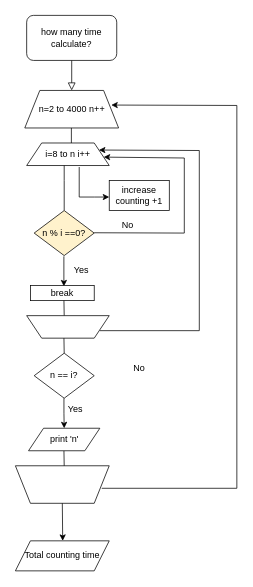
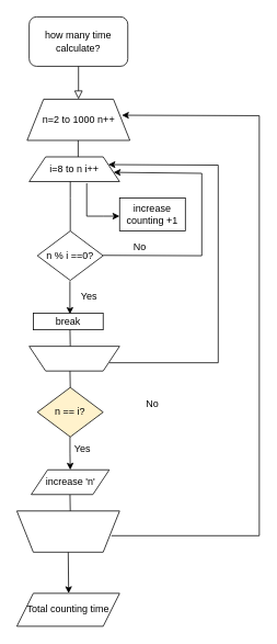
  <mxCell id="0" />
  <mxCell id="1" parent="0" />
  <mxCell id="2" value="" style="rounded=0;html=1;jettySize=auto;orthogonalLoop=1;fontSize=11;endArrow=block;endFill=0;endSize=8;strokeWidth=1;shadow=0;labelBackgroundColor=none;edgeStyle=orthogonalEdgeStyle;" parent="1" edge="1"><mxGeometry relative="1" as="geometry"><mxPoint x="95" y="70" as="sourcePoint" /><mxPoint x="95" y="120" as="targetPoint" /></mxGeometry></mxCell>
  <mxCell id="3" value="how many time calculate?" style="rounded=1;whiteSpace=wrap;html=1;" parent="1" vertex="1"><mxGeometry x="35" y="20" width="120" height="60" as="geometry" /></mxCell>
- <mxCell id="4" value="n=2 to 4000 n++" style="shape=trapezoid;perimeter=trapezoidPerimeter;whiteSpace=wrap;html=1;fixedSize=1;" parent="1" vertex="1"><mxGeometry x="32.5" y="120" width="125" height="50" as="geometry" /></mxCell>
+ <mxCell id="4" value="n=2 to 1000 n++" style="shape=trapezoid;perimeter=trapezoidPerimeter;whiteSpace=wrap;html=1;fixedSize=1;" parent="1" vertex="1"><mxGeometry x="32.5" y="120" width="125" height="50" as="geometry" /></mxCell>
  <mxCell id="5" value="" style="endArrow=none;html=1;rounded=0;" parent="1" edge="1"><mxGeometry width="50" height="50" relative="1" as="geometry"><mxPoint x="94.58" y="190" as="sourcePoint" /><mxPoint x="94.58" y="170" as="targetPoint" /></mxGeometry></mxCell>
  <mxCell id="6" value="i=8 to n i++" style="shape=trapezoid;perimeter=trapezoidPerimeter;whiteSpace=wrap;html=1;fixedSize=1;" parent="1" vertex="1"><mxGeometry x="35" y="190" width="110" height="30" as="geometry" /></mxCell>
  <mxCell id="7" value="" style="endArrow=classic;html=1;rounded=0;" parent="1" edge="1"><mxGeometry width="50" height="50" relative="1" as="geometry"><mxPoint x="105" y="222" as="sourcePoint" /><mxPoint x="145" y="262" as="targetPoint" /><Array as="points"><mxPoint x="105" y="262" /><mxPoint x="125" y="262" /></Array></mxGeometry></mxCell>
  <mxCell id="8" value="" style="endArrow=none;html=1;rounded=0;" parent="1" edge="1"><mxGeometry width="50" height="50" relative="1" as="geometry"><mxPoint x="85" y="280" as="sourcePoint" /><mxPoint x="85" y="220" as="targetPoint" /><Array as="points"><mxPoint x="85" y="240" /></Array></mxGeometry></mxCell>
  <mxCell id="9" value="increase&lt;br&gt;counting +1" style="rounded=0;whiteSpace=wrap;html=1;" parent="1" vertex="1"><mxGeometry x="145" y="240" width="80" height="40" as="geometry" /></mxCell>
- <mxCell id="10" value="n % i ==0?" style="rhombus;whiteSpace=wrap;html=1;fillColor=#fff2cc;" parent="1" vertex="1"><mxGeometry x="45" y="280" width="80" height="60" as="geometry" /></mxCell>
+ <mxCell id="10" value="n % i ==0?" style="rhombus;whiteSpace=wrap;html=1;" parent="1" vertex="1"><mxGeometry x="45" y="280" width="80" height="60" as="geometry" /></mxCell>
  <mxCell id="11" value="" style="endArrow=classic;html=1;rounded=0;entryX=0.933;entryY=0.627;entryDx=0;entryDy=0;entryPerimeter=0;" parent="1" target="6" edge="1"><mxGeometry width="50" height="50" relative="1" as="geometry"><mxPoint x="125" y="309.58" as="sourcePoint" /><mxPoint x="145" y="210" as="targetPoint" /><Array as="points"><mxPoint x="245" y="310" /><mxPoint x="245" y="210" /></Array></mxGeometry></mxCell>
  <mxCell id="12" value="No" style="text;html=1;strokeColor=none;fillColor=none;align=center;verticalAlign=middle;whiteSpace=wrap;rounded=0;" parent="1" vertex="1"><mxGeometry x="145" y="290" width="50" height="20" as="geometry" /></mxCell>
- <mxCell id="13" value="n == i?" style="rhombus;whiteSpace=wrap;html=1;" parent="1" vertex="1"><mxGeometry x="45" y="470" width="80" height="60" as="geometry" /></mxCell>
+ <mxCell id="13" value="n == i?" style="rhombus;whiteSpace=wrap;html=1;fillColor=#fff2cc;" parent="1" vertex="1"><mxGeometry x="45" y="470" width="80" height="60" as="geometry" /></mxCell>
  <mxCell id="14" value="" style="endArrow=classic;html=1;rounded=0;" parent="1" edge="1"><mxGeometry width="50" height="50" relative="1" as="geometry"><mxPoint x="84.58" y="341" as="sourcePoint" /><mxPoint x="84.58" y="381" as="targetPoint" /><Array as="points"><mxPoint x="84.58" y="341" /></Array></mxGeometry></mxCell>
  <mxCell id="15" value="break" style="rounded=0;whiteSpace=wrap;html=1;" parent="1" vertex="1"><mxGeometry x="40" y="380" width="85" height="20" as="geometry" /></mxCell>
  <mxCell id="16" value="Yes" style="text;html=1;strokeColor=none;fillColor=none;align=center;verticalAlign=middle;whiteSpace=wrap;rounded=0;" parent="1" vertex="1"><mxGeometry x="82.5" y="350" width="50" height="20" as="geometry" /></mxCell>
  <mxCell id="17" value="" style="endArrow=none;html=1;rounded=0;" parent="1" edge="1"><mxGeometry width="50" height="50" relative="1" as="geometry"><mxPoint x="85" y="420" as="sourcePoint" /><mxPoint x="84.66" y="400" as="targetPoint" /></mxGeometry></mxCell>
  <mxCell id="18" value="" style="shape=trapezoid;perimeter=trapezoidPerimeter;whiteSpace=wrap;html=1;fixedSize=1;rotation=-180;" parent="1" vertex="1"><mxGeometry x="35" y="420" width="110" height="30" as="geometry" /></mxCell>
  <mxCell id="19" value="" style="shape=trapezoid;perimeter=trapezoidPerimeter;whiteSpace=wrap;html=1;fixedSize=1;rotation=-180;" parent="1" vertex="1"><mxGeometry x="20" y="620" width="125" height="50" as="geometry" /></mxCell>
  <mxCell id="20" value="" style="endArrow=none;html=1;rounded=0;" parent="1" edge="1"><mxGeometry width="50" height="50" relative="1" as="geometry"><mxPoint x="85" y="620" as="sourcePoint" /><mxPoint x="84.66" y="600" as="targetPoint" /></mxGeometry></mxCell>
  <mxCell id="21" value="" style="endArrow=none;html=1;rounded=0;" parent="1" edge="1"><mxGeometry width="50" height="50" relative="1" as="geometry"><mxPoint x="85" y="470" as="sourcePoint" /><mxPoint x="84.66" y="450" as="targetPoint" /></mxGeometry></mxCell>
  <mxCell id="22" value="" style="endArrow=classic;html=1;rounded=0;" parent="1" edge="1"><mxGeometry width="50" height="50" relative="1" as="geometry"><mxPoint x="84.66" y="530" as="sourcePoint" /><mxPoint x="85" y="570" as="targetPoint" /><Array as="points"><mxPoint x="84.66" y="550" /></Array></mxGeometry></mxCell>
  <mxCell id="23" value="Yes" style="text;html=1;strokeColor=none;fillColor=none;align=center;verticalAlign=middle;whiteSpace=wrap;rounded=0;" parent="1" vertex="1"><mxGeometry x="75" y="535" width="50" height="20" as="geometry" /></mxCell>
  <mxCell id="24" value="No" style="text;html=1;strokeColor=none;fillColor=none;align=center;verticalAlign=middle;whiteSpace=wrap;rounded=0;" parent="1" vertex="1"><mxGeometry x="160" y="480" width="50" height="20" as="geometry" /></mxCell>
  <mxCell id="25" value="" style="endArrow=classic;html=1;rounded=0;entryX=0.922;entryY=0.389;entryDx=0;entryDy=0;entryPerimeter=0;" parent="1" target="4" edge="1"><mxGeometry width="50" height="50" relative="1" as="geometry"><mxPoint x="135" y="650" as="sourcePoint" /><mxPoint x="165" y="140" as="targetPoint" /><Array as="points"><mxPoint x="315" y="650" /><mxPoint x="315" y="140" /></Array></mxGeometry></mxCell>
  <mxCell id="26" value="" style="endArrow=classic;html=1;rounded=0;entryX=1;entryY=0.25;entryDx=0;entryDy=0;" parent="1" target="6" edge="1"><mxGeometry width="50" height="50" relative="1" as="geometry"><mxPoint x="132.5" y="440" as="sourcePoint" /><mxPoint x="265" y="170" as="targetPoint" /><Array as="points"><mxPoint x="265" y="440" /><mxPoint x="265" y="200" /></Array></mxGeometry></mxCell>
- <mxCell id="27" value="print 'n'" style="shape=parallelogram;perimeter=parallelogramPerimeter;whiteSpace=wrap;html=1;fixedSize=1;" parent="1" vertex="1"><mxGeometry x="37.5" y="570" width="95" height="30" as="geometry" /></mxCell>
+ <mxCell id="27" value="increase 'n'" style="shape=parallelogram;perimeter=parallelogramPerimeter;whiteSpace=wrap;html=1;fixedSize=1;" parent="1" vertex="1"><mxGeometry x="37.5" y="570" width="95" height="30" as="geometry" /></mxCell>
  <mxCell id="28" value="" style="endArrow=classic;html=1;rounded=0;" parent="1" edge="1"><mxGeometry width="50" height="50" relative="1" as="geometry"><mxPoint x="82.5" y="670" as="sourcePoint" /><mxPoint x="83" y="720" as="targetPoint" /><Array as="points" /></mxGeometry></mxCell>
  <mxCell id="29" value="Total counting time" style="shape=parallelogram;perimeter=parallelogramPerimeter;whiteSpace=wrap;html=1;fixedSize=1;" parent="1" vertex="1"><mxGeometry x="20" y="720" width="125" height="40" as="geometry" /></mxCell>
